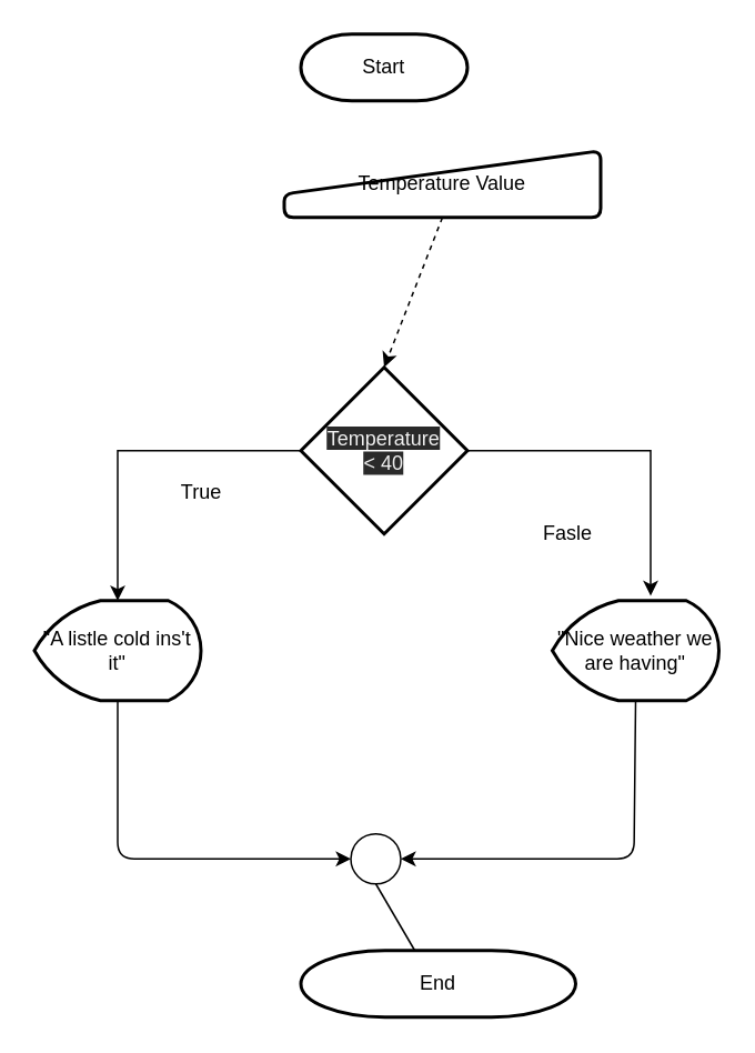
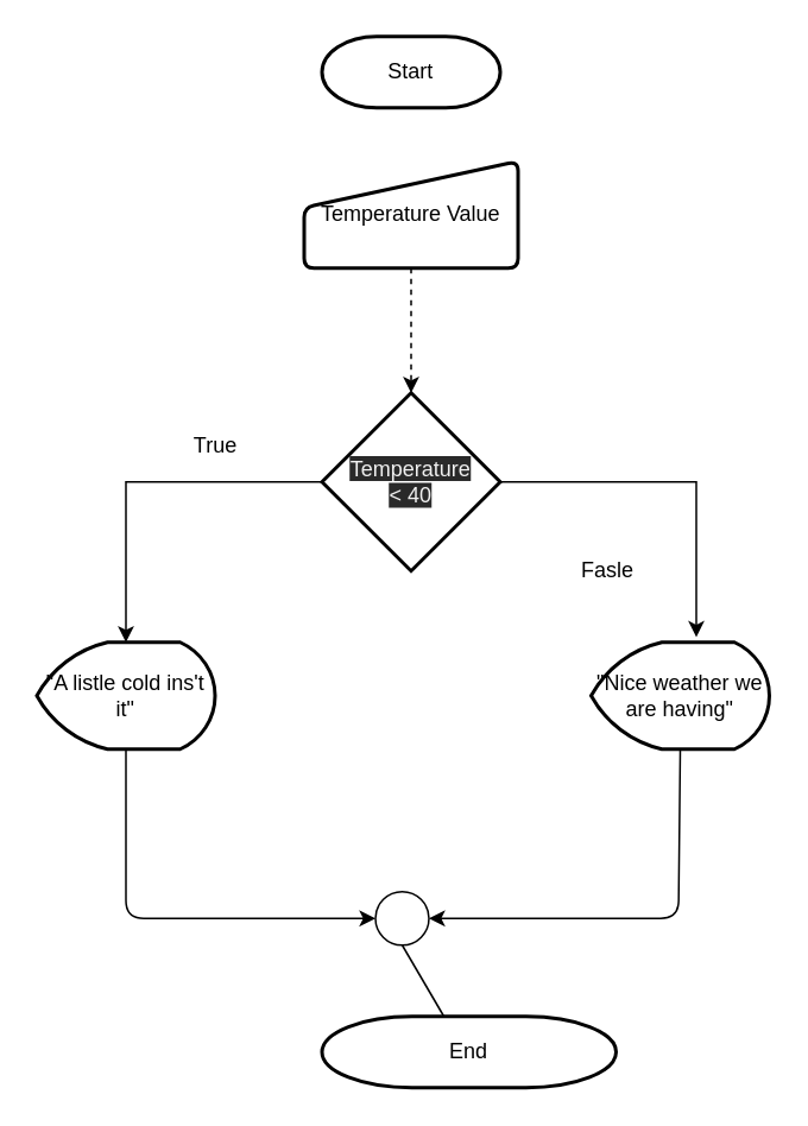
  <mxCell id="0" />
  <mxCell id="1" parent="0" />
  <mxCell id="2" value="Start" style="strokeWidth=2;html=1;shape=mxgraph.flowchart.terminator;whiteSpace=wrap;" parent="1" vertex="1"><mxGeometry x="180" y="20" width="100" height="40" as="geometry" /></mxCell>
  <mxCell id="3" style="edgeStyle=none;html=1;exitX=0.5;exitY=1;exitDx=0;exitDy=0;exitPerimeter=0;entryX=0;entryY=0.5;entryDx=0;entryDy=0;entryPerimeter=0;" parent="1" source="4" target="8" edge="1"><mxGeometry relative="1" as="geometry"><Array as="points"><mxPoint x="70" y="515" /></Array></mxGeometry></mxCell>
  <mxCell id="4" value="&quot;A listle cold ins't it&quot;" style="strokeWidth=2;html=1;shape=mxgraph.flowchart.display;whiteSpace=wrap;" parent="1" vertex="1"><mxGeometry x="20" y="360" width="100" height="60" as="geometry" /></mxCell>
  <mxCell id="5" style="edgeStyle=none;html=1;exitX=0.5;exitY=1;exitDx=0;exitDy=0;exitPerimeter=0;entryX=1;entryY=0.5;entryDx=0;entryDy=0;entryPerimeter=0;" parent="1" source="6" target="8" edge="1"><mxGeometry relative="1" as="geometry"><Array as="points"><mxPoint x="380" y="515" /></Array></mxGeometry></mxCell>
  <mxCell id="6" value="&quot;Nice weather we are having&quot;" style="strokeWidth=2;html=1;shape=mxgraph.flowchart.display;whiteSpace=wrap;" parent="1" vertex="1"><mxGeometry x="331" y="360" width="100" height="60" as="geometry" /></mxCell>
  <mxCell id="7" style="edgeStyle=none;rounded=0;html=1;exitX=0.5;exitY=1;exitDx=0;exitDy=0;exitPerimeter=0;entryX=0.45;entryY=0.25;entryDx=0;entryDy=0;entryPerimeter=0;" edge="1" parent="1" source="8" target="9"><mxGeometry relative="1" as="geometry" /></mxCell>
  <mxCell id="8" value="" style="verticalLabelPosition=bottom;verticalAlign=top;html=1;shape=mxgraph.flowchart.on-page_reference;" parent="1" vertex="1"><mxGeometry x="210" y="500" width="30" height="30" as="geometry" /></mxCell>
  <mxCell id="9" value="End" style="strokeWidth=2;html=1;shape=mxgraph.flowchart.terminator;whiteSpace=wrap;" parent="1" vertex="1"><mxGeometry x="180" y="570" width="165" height="40" as="geometry" /></mxCell>
- <mxCell id="10" value="True" style="text;html=1;resizable=0;autosize=1;align=center;verticalAlign=middle;points=[];fillColor=none;strokeColor=none;rounded=0;" parent="1" vertex="1"><mxGeometry x="100" y="285" width="40" height="20" as="geometry" /></mxCell>
+ <mxCell id="10" value="True" style="text;html=1;resizable=0;autosize=1;align=center;verticalAlign=middle;points=[];fillColor=none;strokeColor=none;rounded=0;" parent="1" vertex="1"><mxGeometry x="100" y="240" width="40" height="20" as="geometry" /></mxCell>
  <mxCell id="11" value="Fasle" style="text;html=1;resizable=0;autosize=1;align=center;verticalAlign=middle;points=[];fillColor=none;strokeColor=none;rounded=0;" parent="1" vertex="1"><mxGeometry x="320" y="310" width="40" height="20" as="geometry" /></mxCell>
  <mxCell id="12" style="edgeStyle=none;html=1;exitX=0.5;exitY=1;exitDx=0;exitDy=0;entryX=0.5;entryY=0;entryDx=0;entryDy=0;entryPerimeter=0;dashed=1;" edge="1" parent="1" source="13" target="16"><mxGeometry relative="1" as="geometry" /></mxCell>
- <mxCell id="13" value="&lt;span&gt;Temperature Value&lt;/span&gt;" style="html=1;strokeWidth=2;shape=manualInput;whiteSpace=wrap;rounded=1;size=26;arcSize=11;" vertex="1" parent="1"><mxGeometry x="170" y="90" width="190" height="40" as="geometry" /></mxCell>
+ <mxCell id="13" value="&lt;span&gt;Temperature Value&lt;/span&gt;" style="html=1;strokeWidth=2;shape=manualInput;whiteSpace=wrap;rounded=1;size=26;arcSize=11;" vertex="1" parent="1"><mxGeometry x="170" y="90" width="120" height="60" as="geometry" /></mxCell>
  <mxCell id="14" style="edgeStyle=none;html=1;exitX=1;exitY=0.5;exitDx=0;exitDy=0;exitPerimeter=0;entryX=0.59;entryY=-0.048;entryDx=0;entryDy=0;entryPerimeter=0;rounded=0;" edge="1" parent="1" source="16" target="6"><mxGeometry relative="1" as="geometry"><Array as="points"><mxPoint x="390" y="270" /></Array></mxGeometry></mxCell>
  <mxCell id="15" style="edgeStyle=none;html=1;exitX=0;exitY=0.5;exitDx=0;exitDy=0;exitPerimeter=0;entryX=0.5;entryY=0;entryDx=0;entryDy=0;entryPerimeter=0;rounded=0;" edge="1" parent="1" source="16" target="4"><mxGeometry relative="1" as="geometry"><Array as="points"><mxPoint x="70" y="270" /></Array></mxGeometry></mxCell>
  <mxCell id="16" value="&#10;&#10;&lt;span style=&quot;color: rgb(240, 240, 240); font-family: helvetica; font-size: 12px; font-style: normal; font-weight: 400; letter-spacing: normal; text-align: center; text-indent: 0px; text-transform: none; word-spacing: 0px; background-color: rgb(42, 42, 42); display: inline; float: none;&quot;&gt;Temperature&lt;/span&gt;&lt;br style=&quot;color: rgb(240, 240, 240); font-family: helvetica; font-size: 12px; font-style: normal; font-weight: 400; letter-spacing: normal; text-align: center; text-indent: 0px; text-transform: none; word-spacing: 0px; background-color: rgb(42, 42, 42);&quot;&gt;&lt;span style=&quot;color: rgb(240, 240, 240); font-family: helvetica; font-size: 12px; font-style: normal; font-weight: 400; letter-spacing: normal; text-align: center; text-indent: 0px; text-transform: none; word-spacing: 0px; background-color: rgb(42, 42, 42); display: inline; float: none;&quot;&gt;&amp;lt; 40&lt;/span&gt;&#10;&#10;" style="strokeWidth=2;html=1;shape=mxgraph.flowchart.decision;whiteSpace=wrap;" vertex="1" parent="1"><mxGeometry x="180" y="220" width="100" height="100" as="geometry" /></mxCell>
